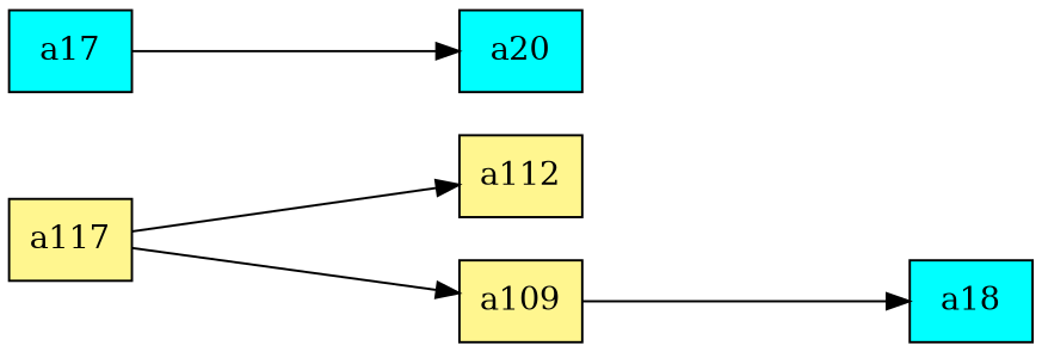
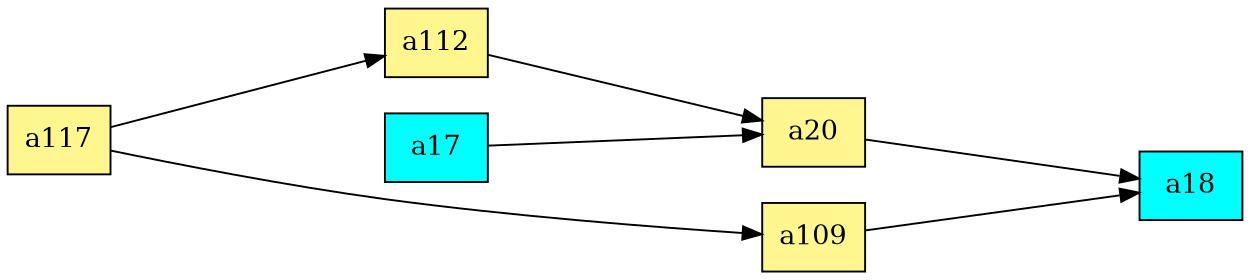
  digraph {
    rankdir=LR
    ranksep=2.0
    node [fillcolor=khaki1 shape=record style=filled]
    n1 [label="{a117}"]
    n2 [label="{a112}"]
    n3 [label="{a109}"]
-   n4 [fillcolor=cyan label="{a20}"]
+   n4 [label="{a20}"]
    n5 [fillcolor=cyan label="{a18}"]
    n6 [fillcolor=cyan label="{a17}"]
    n1 -> n2
    n1 -> n3
+   n2 -> n4
    n3 -> n5
+   n4 -> n5
    n6 -> n4
  }
